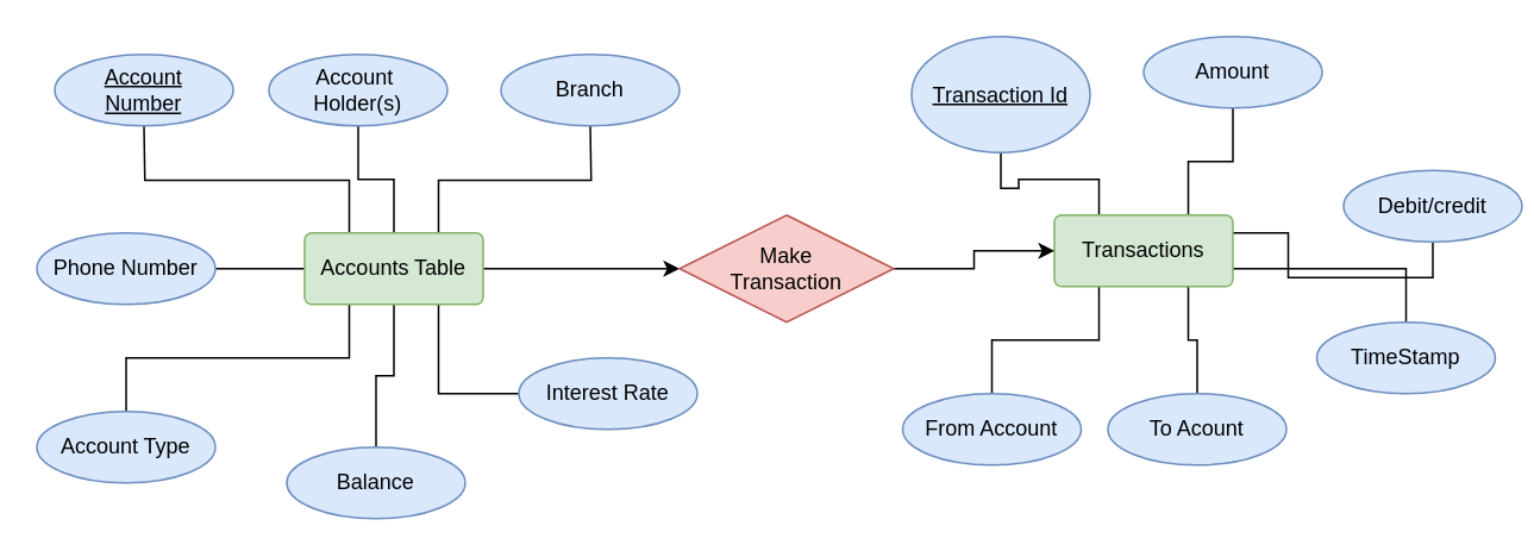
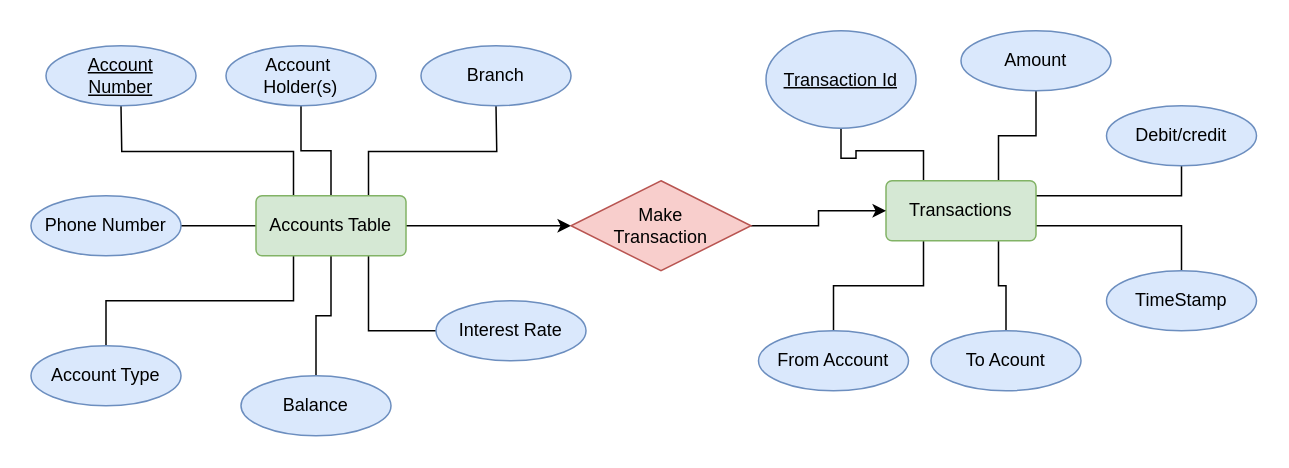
  <mxCell id="0" />
  <mxCell id="1" parent="0" />
  <mxCell id="2" style="edgeStyle=orthogonalEdgeStyle;rounded=0;orthogonalLoop=1;jettySize=auto;html=1;exitX=0.5;exitY=0;exitDx=0;exitDy=0;entryX=0.5;entryY=1;entryDx=0;entryDy=0;endArrow=none;endFill=0;" edge="1" parent="1" source="10" target="11"><mxGeometry relative="1" as="geometry" /></mxCell>
  <mxCell id="3" style="edgeStyle=orthogonalEdgeStyle;rounded=0;orthogonalLoop=1;jettySize=auto;html=1;exitX=0.25;exitY=0;exitDx=0;exitDy=0;endArrow=none;endFill=0;" edge="1" parent="1" source="10"><mxGeometry relative="1" as="geometry"><mxPoint x="80" y="70" as="targetPoint" /></mxGeometry></mxCell>
  <mxCell id="4" style="edgeStyle=orthogonalEdgeStyle;rounded=0;orthogonalLoop=1;jettySize=auto;html=1;exitX=0;exitY=0.5;exitDx=0;exitDy=0;entryX=1;entryY=0.5;entryDx=0;entryDy=0;endArrow=none;endFill=0;" edge="1" parent="1" source="10" target="13"><mxGeometry relative="1" as="geometry" /></mxCell>
  <mxCell id="5" style="edgeStyle=orthogonalEdgeStyle;rounded=0;orthogonalLoop=1;jettySize=auto;html=1;exitX=0.25;exitY=1;exitDx=0;exitDy=0;endArrow=none;endFill=0;" edge="1" parent="1" source="10" target="14"><mxGeometry relative="1" as="geometry" /></mxCell>
  <mxCell id="6" style="edgeStyle=orthogonalEdgeStyle;rounded=0;orthogonalLoop=1;jettySize=auto;html=1;exitX=0.5;exitY=1;exitDx=0;exitDy=0;entryX=0.5;entryY=0;entryDx=0;entryDy=0;endArrow=none;endFill=0;" edge="1" parent="1" source="10" target="15"><mxGeometry relative="1" as="geometry" /></mxCell>
  <mxCell id="7" style="edgeStyle=orthogonalEdgeStyle;rounded=0;orthogonalLoop=1;jettySize=auto;html=1;exitX=0.75;exitY=1;exitDx=0;exitDy=0;entryX=0;entryY=0.5;entryDx=0;entryDy=0;endArrow=none;endFill=0;" edge="1" parent="1" source="10" target="16"><mxGeometry relative="1" as="geometry" /></mxCell>
  <mxCell id="8" style="edgeStyle=orthogonalEdgeStyle;rounded=0;orthogonalLoop=1;jettySize=auto;html=1;exitX=0.75;exitY=0;exitDx=0;exitDy=0;endArrow=none;endFill=0;" edge="1" parent="1" source="10"><mxGeometry relative="1" as="geometry"><mxPoint x="330" y="70" as="targetPoint" /></mxGeometry></mxCell>
  <mxCell id="9" style="edgeStyle=orthogonalEdgeStyle;rounded=0;orthogonalLoop=1;jettySize=auto;html=1;entryX=0;entryY=0.5;entryDx=0;entryDy=0;" edge="1" parent="1" source="10" target="32"><mxGeometry relative="1" as="geometry" /></mxCell>
  <mxCell id="10" value="Accounts Table" style="rounded=1;arcSize=10;whiteSpace=wrap;html=1;align=center;fillColor=#d5e8d4;strokeColor=#82b366;" vertex="1" parent="1"><mxGeometry x="170" y="130" width="100" height="40" as="geometry" /></mxCell>
  <mxCell id="11" value="Account&amp;nbsp;&lt;br&gt;Holder(s)" style="ellipse;whiteSpace=wrap;html=1;align=center;fillColor=#dae8fc;strokeColor=#6c8ebf;" vertex="1" parent="1"><mxGeometry x="150" y="30" width="100" height="40" as="geometry" /></mxCell>
  <mxCell id="12" value="Account &lt;br&gt;Number" style="ellipse;whiteSpace=wrap;html=1;align=center;fontStyle=4;fillColor=#dae8fc;strokeColor=#6c8ebf;" vertex="1" parent="1"><mxGeometry x="30" y="30" width="100" height="40" as="geometry" /></mxCell>
  <mxCell id="13" value="Phone Number" style="ellipse;whiteSpace=wrap;html=1;align=center;fillColor=#dae8fc;strokeColor=#6c8ebf;" vertex="1" parent="1"><mxGeometry x="20" y="130" width="100" height="40" as="geometry" /></mxCell>
  <mxCell id="14" value="Account Type" style="ellipse;whiteSpace=wrap;html=1;align=center;fillColor=#dae8fc;strokeColor=#6c8ebf;" vertex="1" parent="1"><mxGeometry x="20" y="230" width="100" height="40" as="geometry" /></mxCell>
  <mxCell id="15" value="Balance" style="ellipse;whiteSpace=wrap;html=1;align=center;fillColor=#dae8fc;strokeColor=#6c8ebf;" vertex="1" parent="1"><mxGeometry x="160" y="250" width="100" height="40" as="geometry" /></mxCell>
  <mxCell id="16" value="Interest Rate" style="ellipse;whiteSpace=wrap;html=1;align=center;fillColor=#dae8fc;strokeColor=#6c8ebf;" vertex="1" parent="1"><mxGeometry x="290" y="200" width="100" height="40" as="geometry" /></mxCell>
  <mxCell id="17" value="Branch" style="ellipse;whiteSpace=wrap;html=1;align=center;fillColor=#dae8fc;strokeColor=#6c8ebf;" vertex="1" parent="1"><mxGeometry x="280" y="30" width="100" height="40" as="geometry" /></mxCell>
  <mxCell id="18" style="edgeStyle=orthogonalEdgeStyle;rounded=0;orthogonalLoop=1;jettySize=auto;html=1;exitX=0.25;exitY=0;exitDx=0;exitDy=0;entryX=0.5;entryY=1;entryDx=0;entryDy=0;endArrow=none;endFill=0;" edge="1" parent="1" source="24" target="25"><mxGeometry relative="1" as="geometry" /></mxCell>
  <mxCell id="19" style="edgeStyle=orthogonalEdgeStyle;rounded=0;orthogonalLoop=1;jettySize=auto;html=1;exitX=0.75;exitY=0;exitDx=0;exitDy=0;entryX=0.5;entryY=1;entryDx=0;entryDy=0;endArrow=none;endFill=0;" edge="1" parent="1" source="24" target="26"><mxGeometry relative="1" as="geometry" /></mxCell>
  <mxCell id="20" style="edgeStyle=orthogonalEdgeStyle;rounded=0;orthogonalLoop=1;jettySize=auto;html=1;exitX=1;exitY=0.25;exitDx=0;exitDy=0;entryX=0.5;entryY=1;entryDx=0;entryDy=0;endArrow=none;endFill=0;" edge="1" parent="1" source="24" target="29"><mxGeometry relative="1" as="geometry" /></mxCell>
  <mxCell id="21" style="edgeStyle=orthogonalEdgeStyle;rounded=0;orthogonalLoop=1;jettySize=auto;html=1;exitX=1;exitY=0.75;exitDx=0;exitDy=0;entryX=0.5;entryY=0;entryDx=0;entryDy=0;endArrow=none;endFill=0;" edge="1" parent="1" source="24" target="30"><mxGeometry relative="1" as="geometry" /></mxCell>
  <mxCell id="22" style="edgeStyle=orthogonalEdgeStyle;rounded=0;orthogonalLoop=1;jettySize=auto;html=1;exitX=0.75;exitY=1;exitDx=0;exitDy=0;endArrow=none;endFill=0;" edge="1" parent="1" source="24" target="28"><mxGeometry relative="1" as="geometry" /></mxCell>
  <mxCell id="23" style="edgeStyle=orthogonalEdgeStyle;rounded=0;orthogonalLoop=1;jettySize=auto;html=1;exitX=0.25;exitY=1;exitDx=0;exitDy=0;entryX=0.5;entryY=0;entryDx=0;entryDy=0;endArrow=none;endFill=0;" edge="1" parent="1" source="24" target="27"><mxGeometry relative="1" as="geometry" /></mxCell>
  <mxCell id="24" value="Transactions" style="rounded=1;arcSize=10;whiteSpace=wrap;html=1;align=center;fillColor=#d5e8d4;strokeColor=#82b366;" vertex="1" parent="1"><mxGeometry x="590" y="120" width="100" height="40" as="geometry" /></mxCell>
  <mxCell id="25" value="Transaction Id" style="ellipse;whiteSpace=wrap;html=1;align=center;fontStyle=4;fillColor=#dae8fc;strokeColor=#6c8ebf;" vertex="1" parent="1"><mxGeometry x="510" y="20" width="100" height="65" as="geometry" /></mxCell>
  <mxCell id="26" value="Amount" style="ellipse;whiteSpace=wrap;html=1;align=center;fillColor=#dae8fc;strokeColor=#6c8ebf;" vertex="1" parent="1"><mxGeometry x="640" y="20" width="100" height="40" as="geometry" /></mxCell>
  <mxCell id="27" value="From Account" style="ellipse;whiteSpace=wrap;html=1;align=center;fillColor=#dae8fc;strokeColor=#6c8ebf;" vertex="1" parent="1"><mxGeometry x="505" y="220" width="100" height="40" as="geometry" /></mxCell>
  <mxCell id="28" value="To Acount" style="ellipse;whiteSpace=wrap;html=1;align=center;fillColor=#dae8fc;strokeColor=#6c8ebf;" vertex="1" parent="1"><mxGeometry x="620" y="220" width="100" height="40" as="geometry" /></mxCell>
- <mxCell id="29" value="Debit/credit" style="ellipse;whiteSpace=wrap;html=1;align=center;fillColor=#dae8fc;strokeColor=#6c8ebf;" vertex="1" parent="1"><mxGeometry x="752" y="95" width="100" height="40" as="geometry" /></mxCell>
+ <mxCell id="29" value="Debit/credit" style="ellipse;whiteSpace=wrap;html=1;align=center;fillColor=#dae8fc;strokeColor=#6c8ebf;" vertex="1" parent="1"><mxGeometry x="737" y="70" width="100" height="40" as="geometry" /></mxCell>
  <mxCell id="30" value="TimeStamp" style="ellipse;whiteSpace=wrap;html=1;align=center;fillColor=#dae8fc;strokeColor=#6c8ebf;" vertex="1" parent="1"><mxGeometry x="737" y="180" width="100" height="40" as="geometry" /></mxCell>
  <mxCell id="31" style="edgeStyle=orthogonalEdgeStyle;rounded=0;orthogonalLoop=1;jettySize=auto;html=1;entryX=0;entryY=0.5;entryDx=0;entryDy=0;" edge="1" parent="1" source="32" target="24"><mxGeometry relative="1" as="geometry" /></mxCell>
  <mxCell id="32" value="Make &lt;br&gt;Transaction" style="shape=rhombus;perimeter=rhombusPerimeter;whiteSpace=wrap;html=1;align=center;fillColor=#f8cecc;strokeColor=#b85450;" vertex="1" parent="1"><mxGeometry x="380" y="120" width="120" height="60" as="geometry" /></mxCell>
